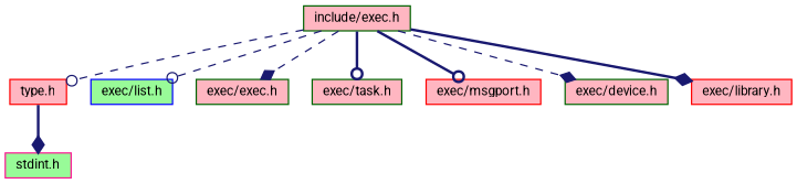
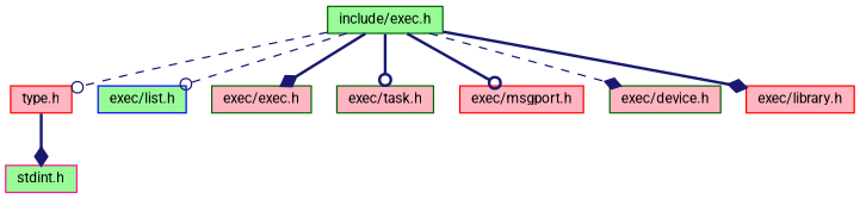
  digraph {
    fontname=Roboto
    node [color=darkgreen fillcolor=lightpink fontname=Roboto fontsize=10 shape=record style=filled]
    edge [arrowhead=odot color=midnightblue fontname=Roboto fontsize=10 labelfontname=Helvetica labelfontsize=10 style=dashed]
-   n1 [fontcolor=black height=0.2 label="include/exec.h" width=0.4]
+   n1 [fillcolor=palegreen fontcolor=black height=0.2 label="include/exec.h" width=0.4]
    n2 [color=red height=0.2 label="type.h" width=0.4]
    n3 [color=blue fillcolor=palegreen height=0.2 label="exec/list.h" width=0.4]
    n4 [height=0.2 label="exec/exec.h" width=0.4]
    n5 [height=0.2 label="exec/task.h" width=0.4]
    n6 [color=red height=0.2 label="exec/msgport.h" width=0.4]
    n7 [height=0.2 label="exec/device.h" width=0.4]
    n8 [color=red height=0.2 label="exec/library.h" width=0.4]
    n9 [color=deeppink fillcolor=palegreen height=0.2 label="stdint.h" width=0.4]
    n1 -> n2
    n1 -> n3
-   n1 -> n4 [arrowhead=diamond]
+   n1 -> n4 [arrowhead=diamond style=bold]
    n1 -> n5 [style=bold]
    n1 -> n6 [style=bold]
    n1 -> n7 [arrowhead=diamond]
    n1 -> n8 [arrowhead=diamond style=bold]
    n2 -> n9 [arrowhead=diamond style=bold]
  }
